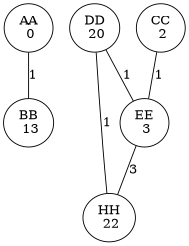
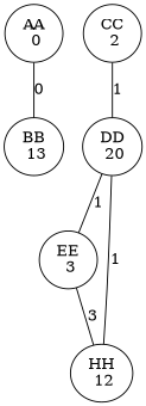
  graph {
    n1 [label="AA\n 0"]
    n2 [label="BB\n 13"]
    n3 [label="DD\n 20"]
    n4 [label="EE\n 3"]
    n5 [label="CC\n 2"]
-   n6 [label="HH\n 22"]
-   n1 -- n2 [label=1]
+   n6 [label="HH\n 12"]
+   n1 -- n2 [label=0]
    n3 -- n4 [label=1]
    n4 -- n6 [label=3]
-   n5 -- n4 [label=1]
+   n5 -- n3 [label=1]
    n6 -- n3 [label=1]
  }
